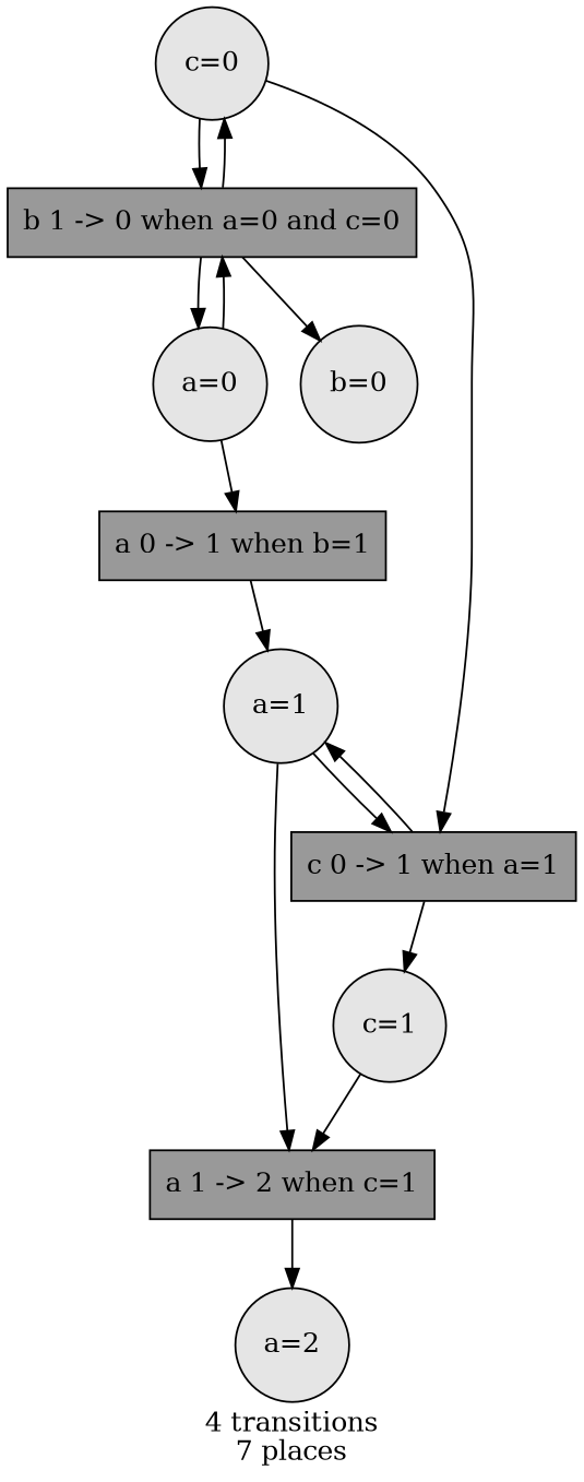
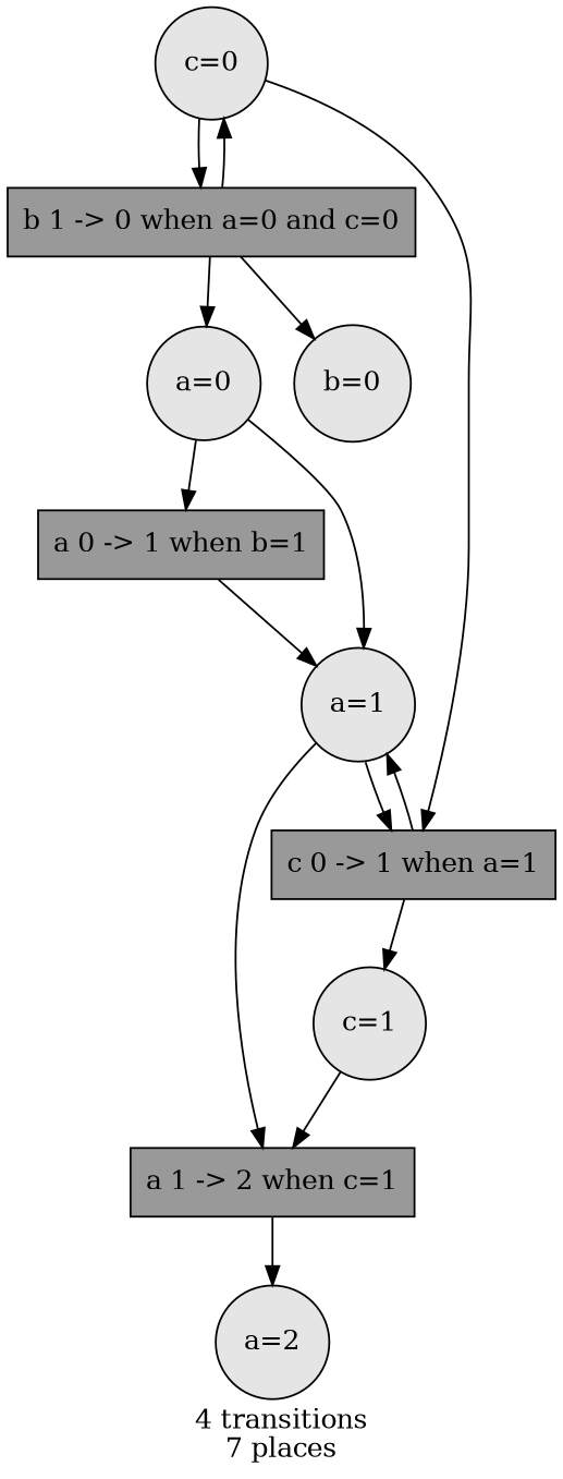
  digraph {
    label="4 transitions\n7 places"
    node [fillcolor=gray90 shape=circle style=filled]
    n1 [label="c=1"]
    n2 [fillcolor=grey60 label="a 1 -> 2 when c=1" shape=box]
    n3 [label="a=2"]
    n4 [label="c=0"]
    n5 [fillcolor=grey60 label="b 1 -> 0 when a=0 and c=0" shape=box]
    n6 [fillcolor=grey60 label="c 0 -> 1 when a=1" shape=box]
    n7 [label="b=0"]
    n8 [label="a=0"]
    n9 [label="a=1"]
    n10 [fillcolor=grey60 label="a 0 -> 1 when b=1" shape=box]
    n1 -> n2
    n2 -> n3
    n4 -> n5
    n4 -> n6
    n5 -> n4
    n5 -> n7
    n5 -> n8
    n6 -> n1
    n6 -> n9
-   n8 -> n5
+   n8 -> n9
    n8 -> n10
    n9 -> n2
    n9 -> n6
    n10 -> n9
  }
